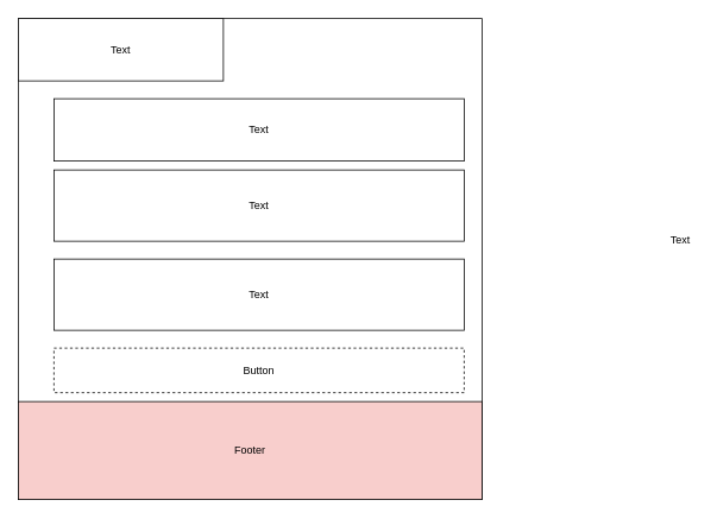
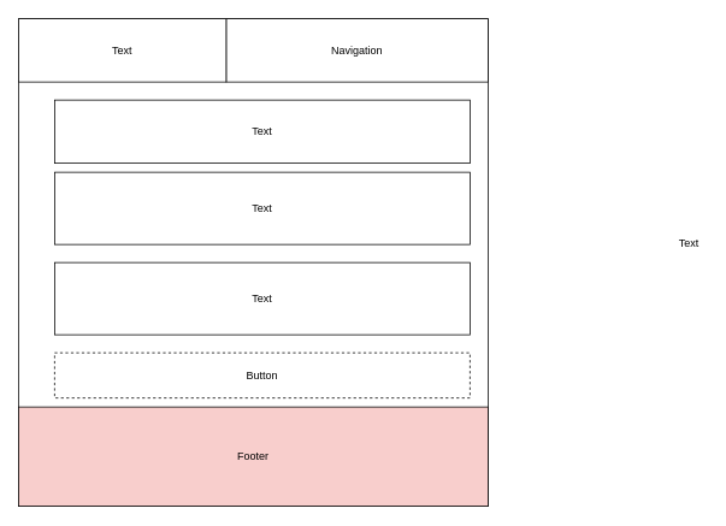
  <mxCell id="0" />
  <mxCell id="1" parent="0" />
  <mxCell id="2" value="" style="rounded=0;whiteSpace=wrap;html=1;" parent="1" vertex="1"><mxGeometry x="20" y="20" width="520" height="540" as="geometry" /></mxCell>
+ <mxCell id="3" value="Navigation" style="rounded=0;whiteSpace=wrap;html=1;" parent="1" vertex="1"><mxGeometry x="250" y="20" width="290" height="70" as="geometry" /></mxCell>
  <mxCell id="4" value="Text" style="rounded=0;whiteSpace=wrap;html=1;" parent="1" vertex="1"><mxGeometry x="60" y="110" width="460" height="70" as="geometry" /></mxCell>
  <mxCell id="5" value="Footer" style="rounded=0;whiteSpace=wrap;html=1;fillColor=#f8cecc;" parent="1" vertex="1"><mxGeometry x="20" y="450" width="520" height="110" as="geometry" /></mxCell>
  <mxCell id="6" value="Text" style="rounded=0;whiteSpace=wrap;html=1;" parent="1" vertex="1"><mxGeometry x="20" y="20" width="230" height="70" as="geometry" /></mxCell>
  <mxCell id="7" value="Text" style="rounded=0;whiteSpace=wrap;html=1;" vertex="1" parent="1"><mxGeometry x="60" y="190" width="460" height="80" as="geometry" /></mxCell>
  <mxCell id="8" value="Text" style="rounded=0;whiteSpace=wrap;html=1;" vertex="1" parent="1"><mxGeometry x="60" y="290" width="460" height="80" as="geometry" /></mxCell>
  <mxCell id="9" value="Button" style="rounded=0;whiteSpace=wrap;html=1;dashed=1;" vertex="1" parent="1"><mxGeometry x="60" y="390" width="460" height="50" as="geometry" /></mxCell>
  <mxCell id="10" value="Text" style="text;html=1;align=center;verticalAlign=middle;resizable=0;points=[];autosize=1;" vertex="1" parent="1"><mxGeometry x="742" y="259" width="40" height="20" as="geometry" /></mxCell>
